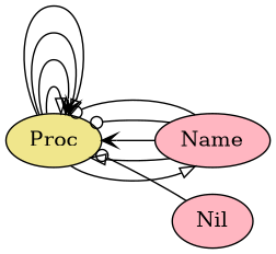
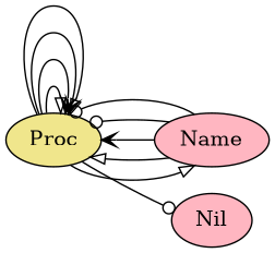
  digraph {
    rankdir=LR
    node [fillcolor=lightpink style=filled]
    edge [arrowhead=onormal]
    n1 [fillcolor=khaki label=Proc]
    n2 [label=Name]
    n3 [label=Nil]
    n1 -> n1
    n1 -> n1 [arrowhead=vee]
    n1 -> n1 [arrowhead=vee]
    n1 -> n1
    n1 -> n2
    n2 -> n1
    n2 -> n1 [arrowhead=vee]
    n2 -> n1 [arrowhead=odot]
    n2 -> n1 [arrowhead=odot]
-   n3 -> n1 [arrowhead=odot]
+   n1 -> n3 [arrowhead=odot]
  }
